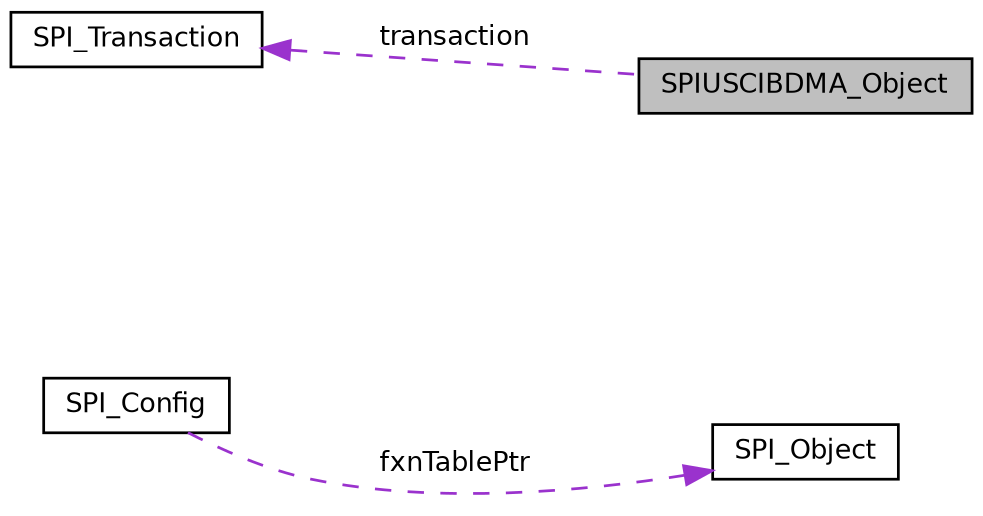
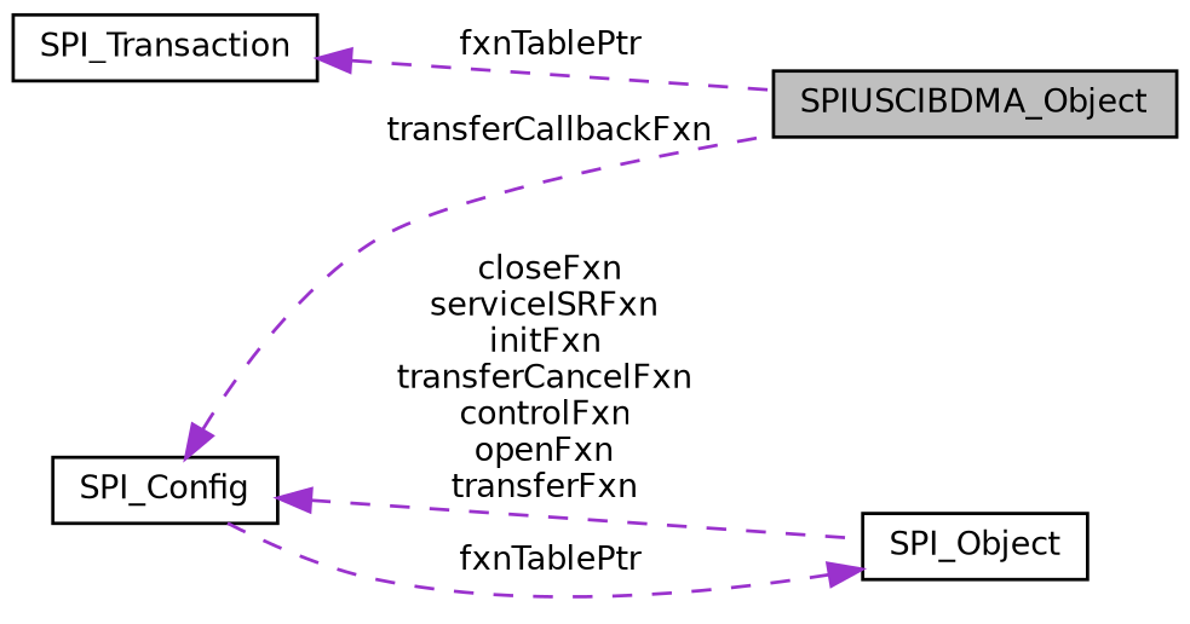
  digraph {
    rankdir=LR
    node [color=black fillcolor=white fontname=Helvetica fontsize=10 shape=record style=filled]
    edge [color=darkorchid3 dir=back fontname=Helvetica fontsize=10 labelfontname=Helvetica labelfontsize=10 style=dashed]
    n1 [fillcolor=grey75 fontcolor=black height=0.2 label=SPIUSCIBDMA_Object width=0.4]
    n2 [height=0.2 label=SPI_Transaction width=0.4]
    n3 [height=0.2 label=SPI_Config width=0.4]
    n4 [height=0.2 label=SPI_Object width=0.4]
-   n2 -> n1 [label=" transaction"]
+   n2 -> n1 [label=" fxnTablePtr"]
+   n3 -> n1 [label=" transferCallbackFxn"]
+   n3 -> n4 [label=" closeFxn\nserviceISRFxn\ninitFxn\ntransferCancelFxn\ncontrolFxn\nopenFxn\ntransferFxn"]
    n4 -> n3 [label=" fxnTablePtr"]
  }
